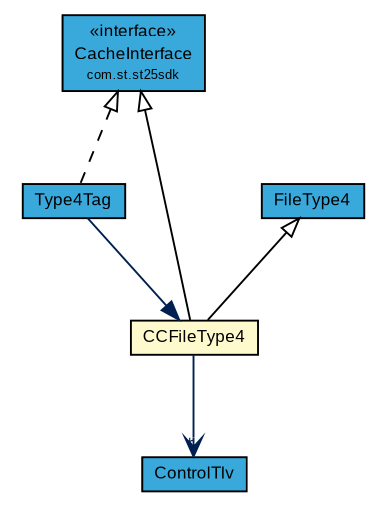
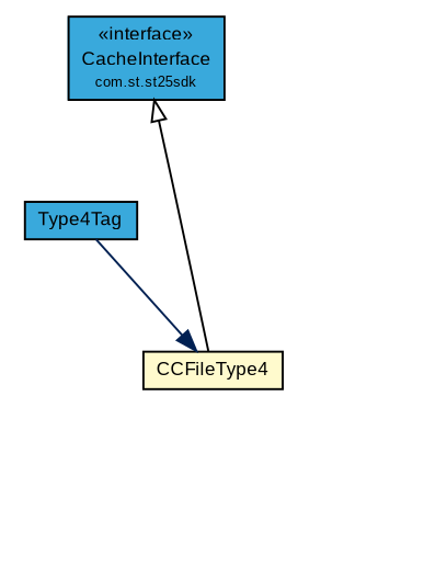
  digraph {
    nodesep=0.25
    ranksep=0.5
    node [fontcolor=black fontname=arial fontsize=9.0 shape=plaintext]
    edge [arrowtail=empty dir=back fontname=arial fontsize=10 headport=p labelfontname=arial labelfontsize=10 tailport=p]
    n1 [label=<<table title="com.st.st25sdk.CacheInterface" border="0" cellborder="1" cellspacing="0" cellpadding="2" port="p" bgcolor="#39a9dc" href="../CacheInterface.html"> 		<tr><td><table border="0" cellspacing="0" cellpadding="1"> <tr><td align="center" balign="center"> &#171;interface&#187; </td></tr> <tr><td align="center" balign="center"> CacheInterface </td></tr> <tr><td align="center" balign="center"><font point-size="7.0"> com.st.st25sdk </font></td></tr> 		</table></td></tr> 		</table>>]
    n2 [label=<<table title="com.st.st25sdk.type4a.Type4Tag" border="0" cellborder="1" cellspacing="0" cellpadding="2" port="p" bgcolor="#39a9dc" href="./Type4Tag.html"> 		<tr><td><table border="0" cellspacing="0" cellpadding="1"> <tr><td align="center" balign="center"> Type4Tag </td></tr> 		</table></td></tr> 		</table>>]
    n3 [label=<<table title="com.st.st25sdk.type4a.CCFileType4" border="0" cellborder="1" cellspacing="0" cellpadding="2" port="p" bgcolor="lemonChiffon" href="./CCFileType4.html"> 		<tr><td><table border="0" cellspacing="0" cellpadding="1"> <tr><td align="center" balign="center"> CCFileType4 </td></tr> 		</table></td></tr> 		</table>>]
-   n4 [label=<<table title="com.st.st25sdk.type4a.ControlTlv" border="0" cellborder="1" cellspacing="0" cellpadding="2" port="p" bgcolor="#39a9dc" href="./ControlTlv.html"> 		<tr><td><table border="0" cellspacing="0" cellpadding="1"> <tr><td align="center" balign="center"> ControlTlv </td></tr> 		</table></td></tr> 		</table>>]
-   n5 [label=<<table title="com.st.st25sdk.type4a.FileType4" border="0" cellborder="1" cellspacing="0" cellpadding="2" port="p" bgcolor="#39a9dc" href="./FileType4.html"> 		<tr><td><table border="0" cellspacing="0" cellpadding="1"> <tr><td align="center" balign="center"> FileType4 </td></tr> 		</table></td></tr> 		</table>>]
-   n1 -> n2 [style=dashed]
    n1 -> n3 [style=solid]
    n2 -> n3 [arrowhead=normal color="#002052" fontcolor="#002052" fontsize=10.0 arrowtail="" dir=""]
-   n3 -> n4 [arrowhead=open color="#002052" fontcolor="#002052" fontsize=10.0 headlabel="*" arrowtail="" dir=""]
-   n5 -> n3
  }
